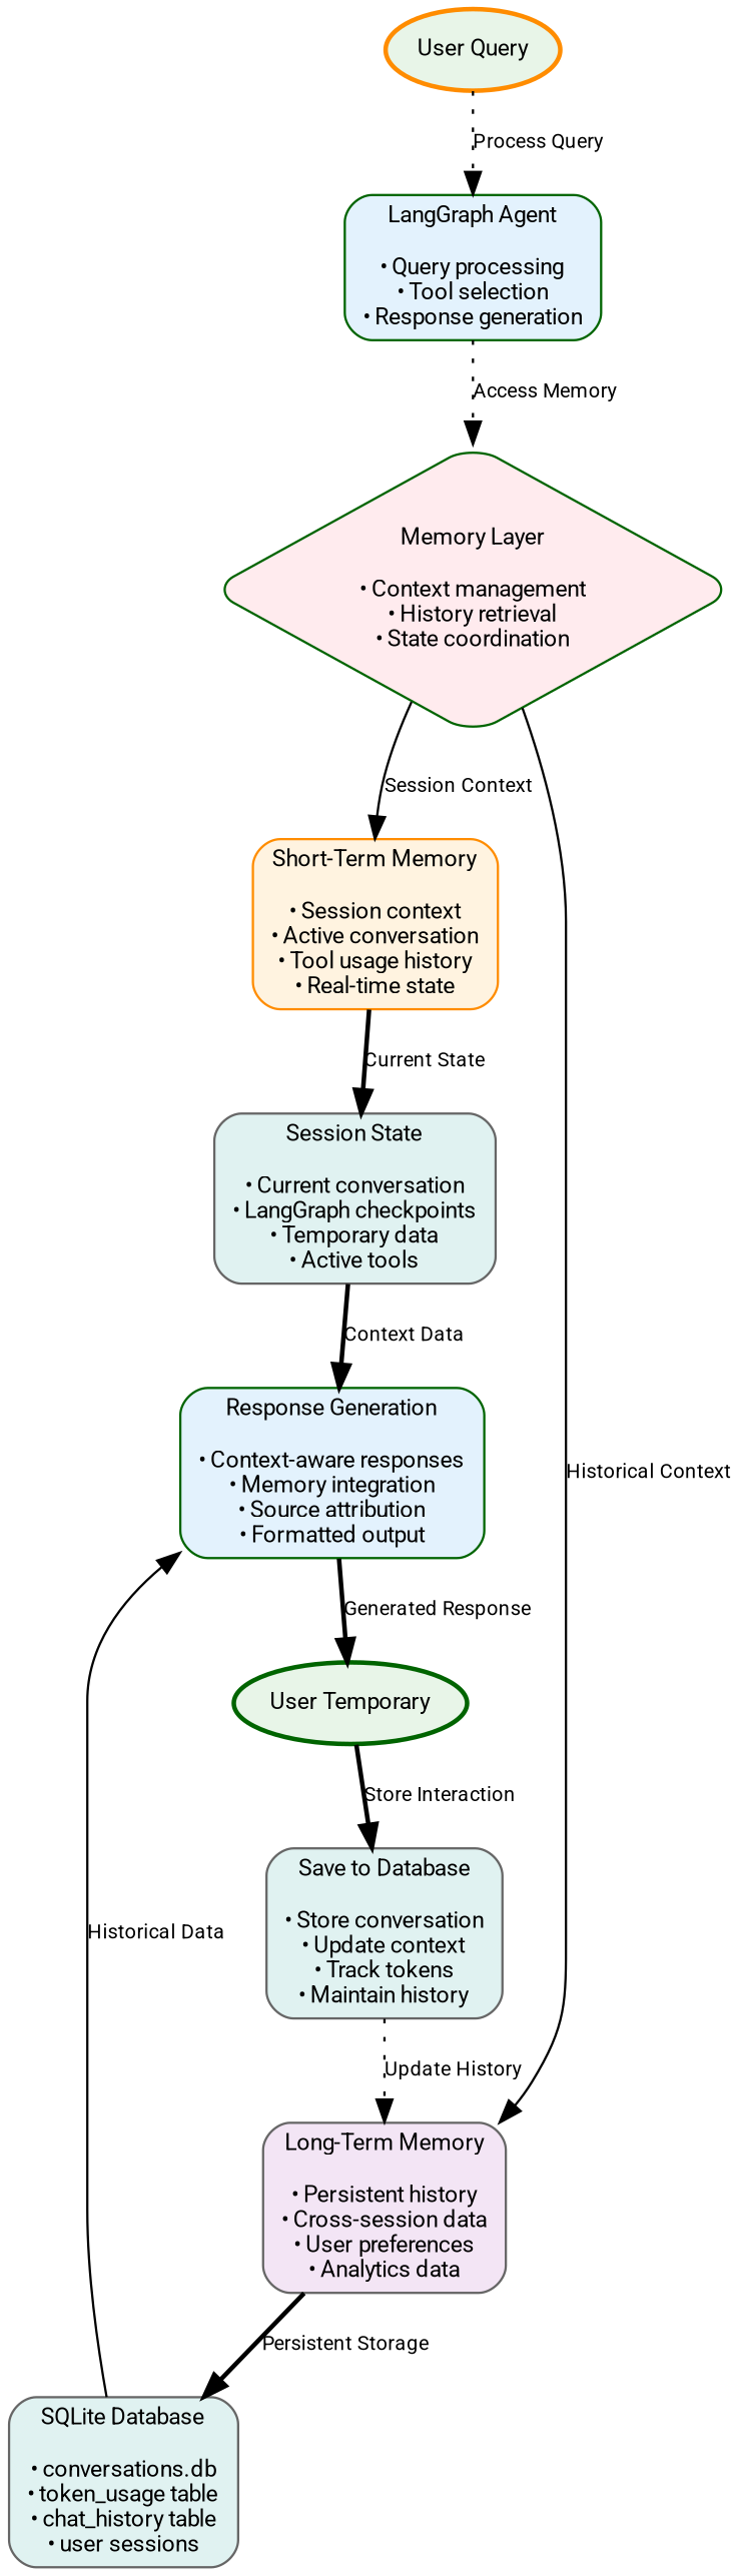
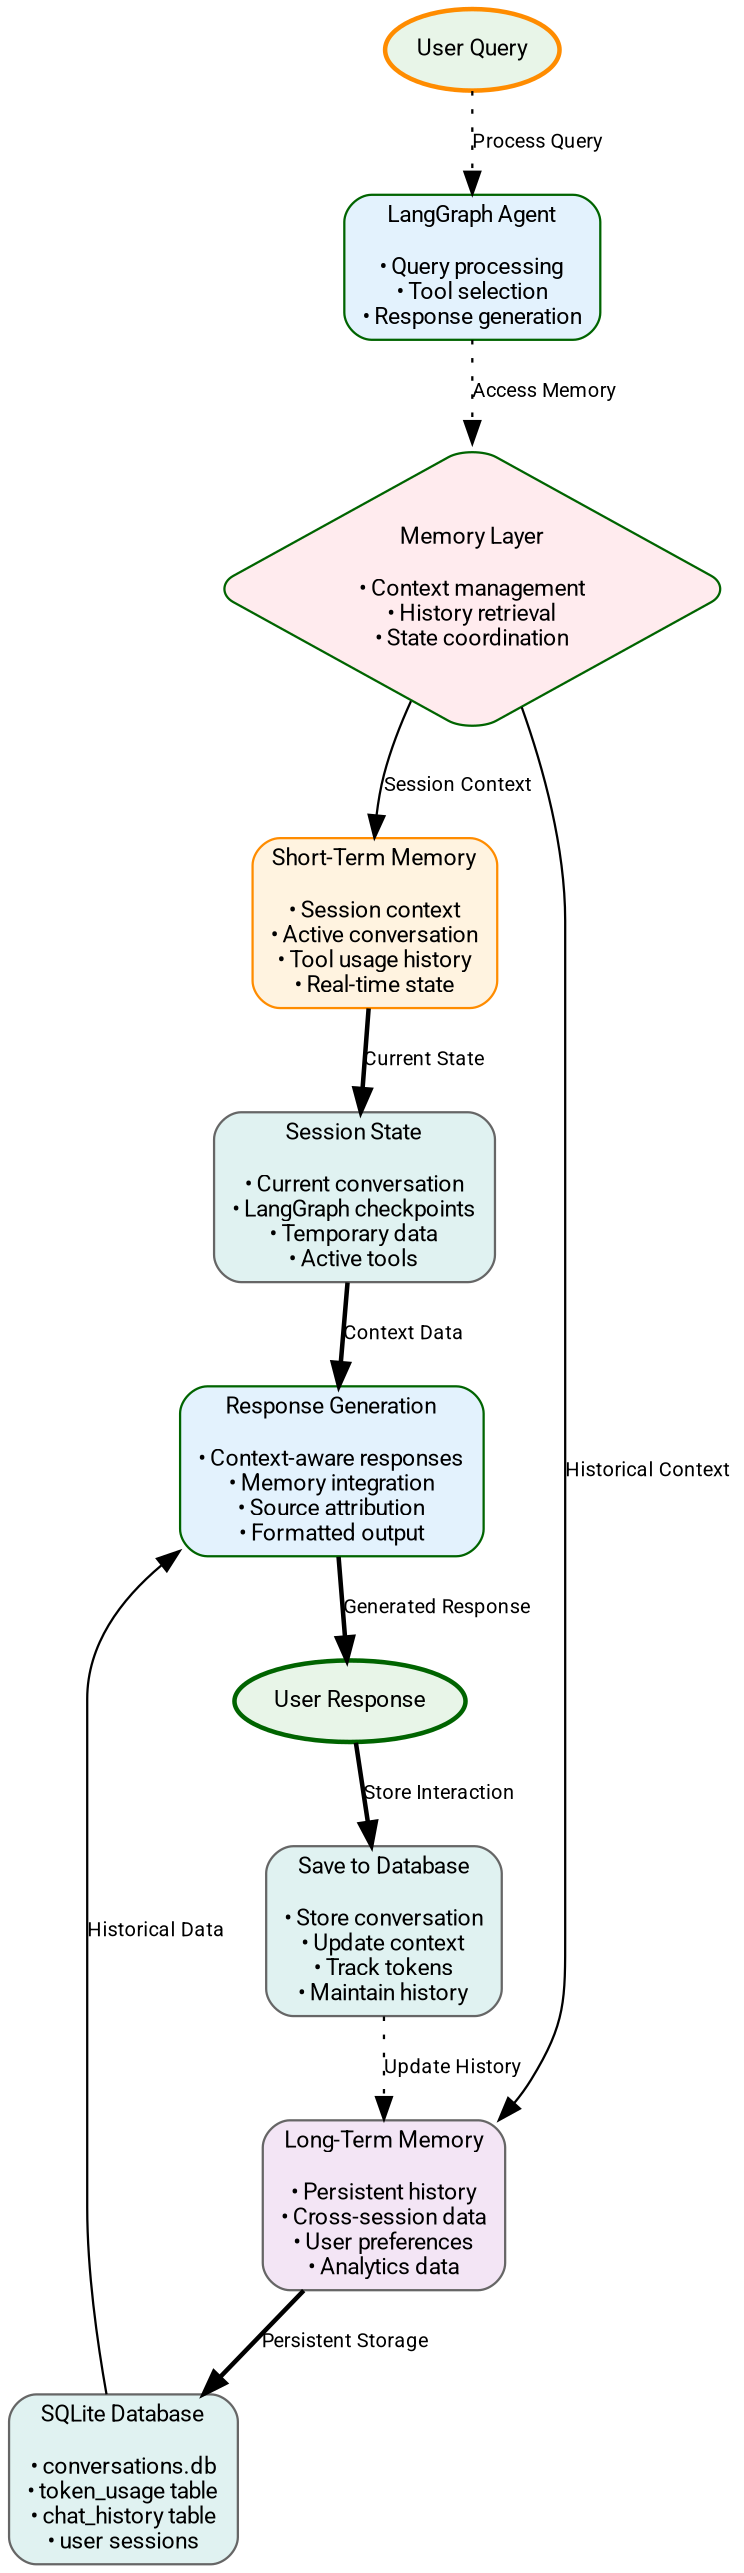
  digraph {
    rankdir=TB
    fontname=Roboto
    node [fillcolor="#E0F2F1" fontname=Roboto fontsize=10 shape=box style="rounded,filled" color=darkgreen]
    edge [fontname=Roboto fontsize=9 style=bold]
    n1 [fillcolor="#E8F5E8" label="User Query" shape=ellipse style="filled,bold" color=darkorange]
    n2 [fillcolor="#E3F2FD" label="LangGraph Agent\n\n• Query processing\n• Tool selection\n• Response generation"]
    n3 [fillcolor="#FFEBEE" label="Memory Layer\n\n• Context management\n• History retrieval\n• State coordination" shape=diamond]
    n4 [fillcolor="#FFF3E0" label="Short-Term Memory\n\n• Session context\n• Active conversation\n• Tool usage history\n• Real-time state" color=darkorange]
    n5 [fillcolor="#F3E5F5" label="Long-Term Memory\n\n• Persistent history\n• Cross-session data\n• User preferences\n• Analytics data" color=gray40]
    n6 [label="Session State\n\n• Current conversation\n• LangGraph checkpoints\n• Temporary data\n• Active tools" color=gray40]
    n7 [label="SQLite Database\n\n• conversations.db\n• token_usage table\n• chat_history table\n• user sessions" color=gray40]
    n8 [fillcolor="#E3F2FD" label="Response Generation\n\n• Context-aware responses\n• Memory integration\n• Source attribution\n• Formatted output"]
-   n9 [fillcolor="#E8F5E8" label="User Temporary" shape=ellipse style="filled,bold"]
+   n9 [fillcolor="#E8F5E8" label="User Response" shape=ellipse style="filled,bold"]
    n10 [label="Save to Database\n\n• Store conversation\n• Update context\n• Track tokens\n• Maintain history" color=gray40]
    n1 -> n2 [label="Process Query" style=dotted]
    n2 -> n3 [label="Access Memory" style=dotted]
    n3 -> n4 [label="Session Context" style=solid]
    n3 -> n5 [label="Historical Context" style=solid]
    n4 -> n6 [label="Current State"]
    n5 -> n7 [label="Persistent Storage"]
    n6 -> n8 [label="Context Data"]
    n7 -> n8 [label="Historical Data" style=solid]
    n8 -> n9 [label="Generated Response"]
    n9 -> n10 [label="Store Interaction"]
    n10 -> n5 [label="Update History" style=dotted]
  }
